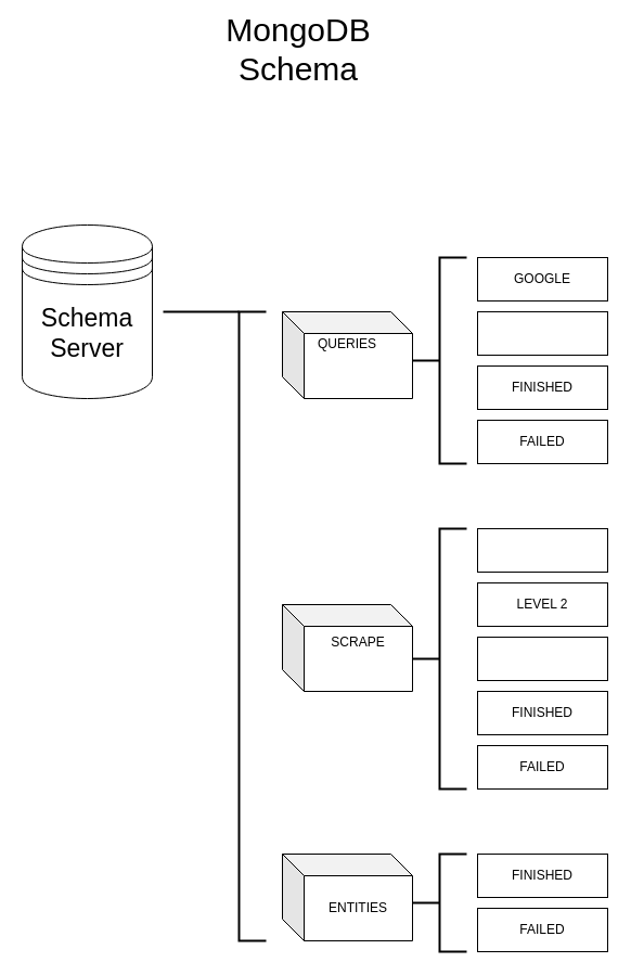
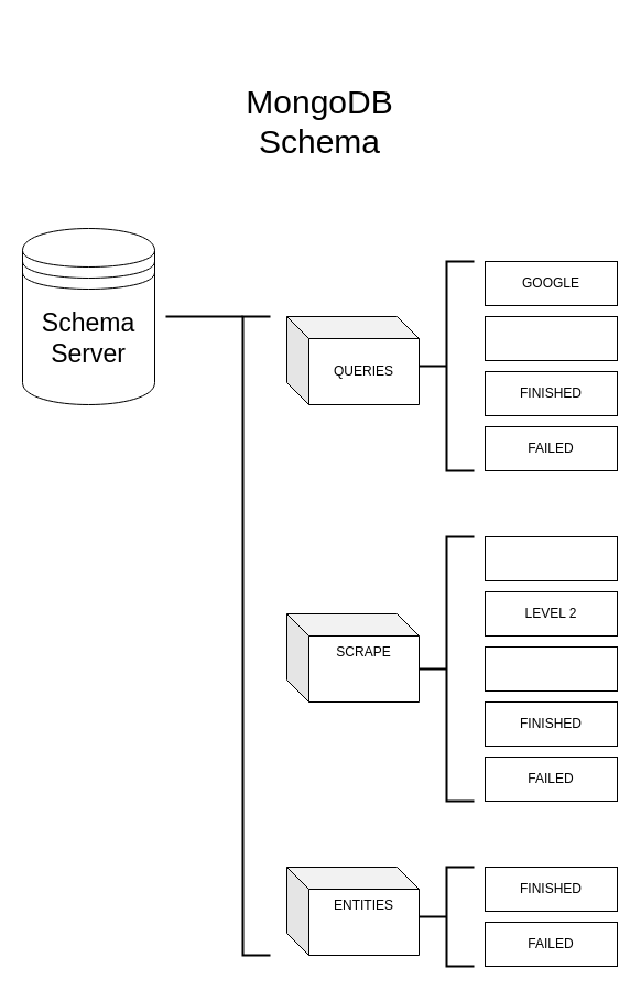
  <mxCell id="0" />
  <mxCell id="1" parent="0" />
  <mxCell id="2" value="" style="group" vertex="1" connectable="0" parent="1"><mxGeometry x="20" y="207" width="120" height="160" as="geometry" /></mxCell>
  <mxCell id="3" value="" style="shape=datastore;whiteSpace=wrap;html=1;" vertex="1" parent="2"><mxGeometry width="120" height="160" as="geometry" /></mxCell>
  <mxCell id="4" value="&lt;font style=&quot;font-size: 23px&quot;&gt;Schema&lt;br&gt;&lt;/font&gt;&lt;div style=&quot;font-size: 23px&quot;&gt;&lt;font style=&quot;font-size: 23px&quot;&gt;Server&lt;/font&gt;&lt;/div&gt;" style="text;html=1;strokeColor=none;fillColor=none;align=center;verticalAlign=middle;whiteSpace=wrap;rounded=0;" vertex="1" parent="2"><mxGeometry x="25" y="80" width="70" height="40" as="geometry" /></mxCell>
  <mxCell id="5" value="" style="group" vertex="1" connectable="0" parent="1"><mxGeometry x="440" y="237" width="120" height="190" as="geometry" /></mxCell>
  <mxCell id="6" value="" style="rounded=0;whiteSpace=wrap;html=1;" vertex="1" parent="5"><mxGeometry width="120" height="40" as="geometry" /></mxCell>
  <mxCell id="7" value="" style="rounded=0;whiteSpace=wrap;html=1;" vertex="1" parent="5"><mxGeometry y="50" width="120" height="40" as="geometry" /></mxCell>
  <mxCell id="8" value="" style="rounded=0;whiteSpace=wrap;html=1;" vertex="1" parent="5"><mxGeometry y="100" width="120" height="40" as="geometry" /></mxCell>
  <mxCell id="9" value="" style="rounded=0;whiteSpace=wrap;html=1;" vertex="1" parent="5"><mxGeometry y="150" width="120" height="40" as="geometry" /></mxCell>
  <mxCell id="10" value="&lt;div&gt;GOOGLE&lt;/div&gt;" style="text;html=1;strokeColor=none;fillColor=none;align=center;verticalAlign=middle;whiteSpace=wrap;rounded=0;" vertex="1" parent="5"><mxGeometry x="25" width="70" height="40" as="geometry" /></mxCell>
  <mxCell id="11" value="FINISHED" style="text;html=1;strokeColor=none;fillColor=none;align=center;verticalAlign=middle;whiteSpace=wrap;rounded=0;" vertex="1" parent="5"><mxGeometry x="25" y="100" width="70" height="40" as="geometry" /></mxCell>
  <mxCell id="12" value="FAILED" style="text;html=1;strokeColor=none;fillColor=none;align=center;verticalAlign=middle;whiteSpace=wrap;rounded=0;" vertex="1" parent="5"><mxGeometry x="25" y="150" width="70" height="40" as="geometry" /></mxCell>
  <mxCell id="13" value="" style="rounded=0;whiteSpace=wrap;html=1;" vertex="1" parent="1"><mxGeometry x="440" y="487" width="120" height="40" as="geometry" /></mxCell>
  <mxCell id="14" value="" style="rounded=0;whiteSpace=wrap;html=1;" vertex="1" parent="1"><mxGeometry x="440" y="537" width="120" height="40" as="geometry" /></mxCell>
  <mxCell id="15" value="" style="rounded=0;whiteSpace=wrap;html=1;" vertex="1" parent="1"><mxGeometry x="440" y="587" width="120" height="40" as="geometry" /></mxCell>
  <mxCell id="16" value="LEVEL 2" style="text;html=1;strokeColor=none;fillColor=none;align=center;verticalAlign=middle;whiteSpace=wrap;rounded=0;" vertex="1" parent="1"><mxGeometry x="465" y="537" width="70" height="40" as="geometry" /></mxCell>
  <mxCell id="17" value="" style="group" vertex="1" connectable="0" parent="1"><mxGeometry x="260" y="557" width="120" height="80" as="geometry" /></mxCell>
  <mxCell id="18" value="" style="shape=cube;whiteSpace=wrap;html=1;boundedLbl=1;backgroundOutline=1;darkOpacity=0.05;darkOpacity2=0.1;" vertex="1" parent="17"><mxGeometry width="120" height="80" as="geometry" /></mxCell>
  <mxCell id="19" value="SCRAPE" style="text;html=1;strokeColor=none;fillColor=none;align=center;verticalAlign=middle;whiteSpace=wrap;rounded=0;" vertex="1" parent="17"><mxGeometry x="35" y="15" width="70" height="40" as="geometry" /></mxCell>
  <mxCell id="20" value="" style="strokeWidth=2;html=1;shape=mxgraph.flowchart.annotation_2;align=left;labelPosition=right;pointerEvents=1;" vertex="1" parent="1"><mxGeometry x="380" y="487" width="50" height="240" as="geometry" /></mxCell>
  <mxCell id="21" value="" style="group" vertex="1" connectable="0" parent="1"><mxGeometry x="440" y="637" width="120" height="90" as="geometry" /></mxCell>
  <mxCell id="22" value="" style="group" vertex="1" connectable="0" parent="21"><mxGeometry width="120" height="40" as="geometry" /></mxCell>
  <mxCell id="23" value="" style="rounded=0;whiteSpace=wrap;html=1;" vertex="1" parent="22"><mxGeometry width="120" height="40" as="geometry" /></mxCell>
  <mxCell id="24" value="FINISHED" style="text;html=1;strokeColor=none;fillColor=none;align=center;verticalAlign=middle;whiteSpace=wrap;rounded=0;" vertex="1" parent="22"><mxGeometry x="25" width="70" height="40" as="geometry" /></mxCell>
  <mxCell id="25" value="" style="group" vertex="1" connectable="0" parent="21"><mxGeometry y="50" width="120" height="40" as="geometry" /></mxCell>
  <mxCell id="26" value="" style="rounded=0;whiteSpace=wrap;html=1;" vertex="1" parent="25"><mxGeometry width="120" height="40" as="geometry" /></mxCell>
  <mxCell id="27" value="FAILED" style="text;html=1;strokeColor=none;fillColor=none;align=center;verticalAlign=middle;whiteSpace=wrap;rounded=0;" vertex="1" parent="25"><mxGeometry x="25" width="70" height="40" as="geometry" /></mxCell>
  <mxCell id="28" value="" style="group" vertex="1" connectable="0" parent="1"><mxGeometry x="440" y="787" width="120" height="90" as="geometry" /></mxCell>
  <mxCell id="29" value="" style="group" vertex="1" connectable="0" parent="28"><mxGeometry width="120" height="40" as="geometry" /></mxCell>
  <mxCell id="30" value="" style="rounded=0;whiteSpace=wrap;html=1;" vertex="1" parent="29"><mxGeometry width="120" height="40" as="geometry" /></mxCell>
  <mxCell id="31" value="FINISHED" style="text;html=1;strokeColor=none;fillColor=none;align=center;verticalAlign=middle;whiteSpace=wrap;rounded=0;" vertex="1" parent="29"><mxGeometry x="25" width="70" height="40" as="geometry" /></mxCell>
  <mxCell id="32" value="" style="group" vertex="1" connectable="0" parent="28"><mxGeometry y="50" width="120" height="40" as="geometry" /></mxCell>
  <mxCell id="33" value="" style="rounded=0;whiteSpace=wrap;html=1;" vertex="1" parent="32"><mxGeometry width="120" height="40" as="geometry" /></mxCell>
  <mxCell id="34" value="FAILED" style="text;html=1;strokeColor=none;fillColor=none;align=center;verticalAlign=middle;whiteSpace=wrap;rounded=0;" vertex="1" parent="32"><mxGeometry x="25" width="70" height="40" as="geometry" /></mxCell>
  <mxCell id="35" value="" style="strokeWidth=2;html=1;shape=mxgraph.flowchart.annotation_2;align=left;labelPosition=right;pointerEvents=1;" vertex="1" parent="1"><mxGeometry x="380" y="787" width="50" height="90" as="geometry" /></mxCell>
  <mxCell id="36" value="" style="group" vertex="1" connectable="0" parent="1"><mxGeometry x="260" y="787" width="120" height="80" as="geometry" /></mxCell>
  <mxCell id="37" value="" style="shape=cube;whiteSpace=wrap;html=1;boundedLbl=1;backgroundOutline=1;darkOpacity=0.05;darkOpacity2=0.1;" vertex="1" parent="36"><mxGeometry width="120" height="80" as="geometry" /></mxCell>
- <mxCell id="38" value="&lt;div&gt;ENTITIES&lt;/div&gt;" style="text;html=1;strokeColor=none;fillColor=none;align=center;verticalAlign=middle;whiteSpace=wrap;rounded=0;" vertex="1" parent="36"><mxGeometry x="35" y="30" width="70" height="40" as="geometry" /></mxCell>
+ <mxCell id="38" value="&lt;div&gt;ENTITIES&lt;/div&gt;" style="text;html=1;strokeColor=none;fillColor=none;align=center;verticalAlign=middle;whiteSpace=wrap;rounded=0;" vertex="1" parent="36"><mxGeometry x="35" y="15" width="70" height="40" as="geometry" /></mxCell>
  <mxCell id="39" value="" style="group" vertex="1" connectable="0" parent="1"><mxGeometry x="260" y="287" width="120" height="80" as="geometry" /></mxCell>
  <mxCell id="40" value="" style="shape=cube;whiteSpace=wrap;html=1;boundedLbl=1;backgroundOutline=1;darkOpacity=0.05;darkOpacity2=0.1;" vertex="1" parent="39"><mxGeometry width="120" height="80" as="geometry" /></mxCell>
- <mxCell id="41" value="QUERIES" style="text;html=1;strokeColor=none;fillColor=none;align=center;verticalAlign=middle;whiteSpace=wrap;rounded=0;" vertex="1" parent="39"><mxGeometry x="25" y="10" width="70" height="40" as="geometry" /></mxCell>
+ <mxCell id="41" value="QUERIES" style="text;html=1;strokeColor=none;fillColor=none;align=center;verticalAlign=middle;whiteSpace=wrap;rounded=0;" vertex="1" parent="39"><mxGeometry x="35" y="30" width="70" height="40" as="geometry" /></mxCell>
  <mxCell id="42" value="" style="strokeWidth=2;html=1;shape=mxgraph.flowchart.annotation_2;align=left;labelPosition=right;pointerEvents=1;" vertex="1" parent="1"><mxGeometry x="380" y="237" width="50" height="190" as="geometry" /></mxCell>
  <mxCell id="43" value="" style="strokeWidth=2;html=1;shape=mxgraph.flowchart.annotation_1;align=left;pointerEvents=1;" vertex="1" parent="1"><mxGeometry x="220" y="287" width="25" height="580" as="geometry" /></mxCell>
  <mxCell id="44" value="" style="endArrow=none;html=1;entryX=0;entryY=0;entryDx=0;entryDy=0;entryPerimeter=0;strokeWidth=2;" edge="1" parent="1" target="43"><mxGeometry width="50" height="50" relative="1" as="geometry"><mxPoint x="150" y="287" as="sourcePoint" /><mxPoint x="30" y="457" as="targetPoint" /></mxGeometry></mxCell>
- <mxCell id="45" value="&lt;font style=&quot;font-size: 30px&quot;&gt;MongoDB Schema&lt;/font&gt;" style="text;html=1;strokeColor=none;fillColor=none;align=center;verticalAlign=middle;whiteSpace=wrap;rounded=0;" vertex="1" parent="1"><mxGeometry x="180" y="20" width="190" height="50" as="geometry" /></mxCell>
+ <mxCell id="45" value="&lt;font style=&quot;font-size: 30px&quot;&gt;MongoDB Schema&lt;/font&gt;" style="text;html=1;strokeColor=none;fillColor=none;align=center;verticalAlign=middle;whiteSpace=wrap;rounded=0;" vertex="1" parent="1"><mxGeometry x="195" y="85" width="190" height="50" as="geometry" /></mxCell>
